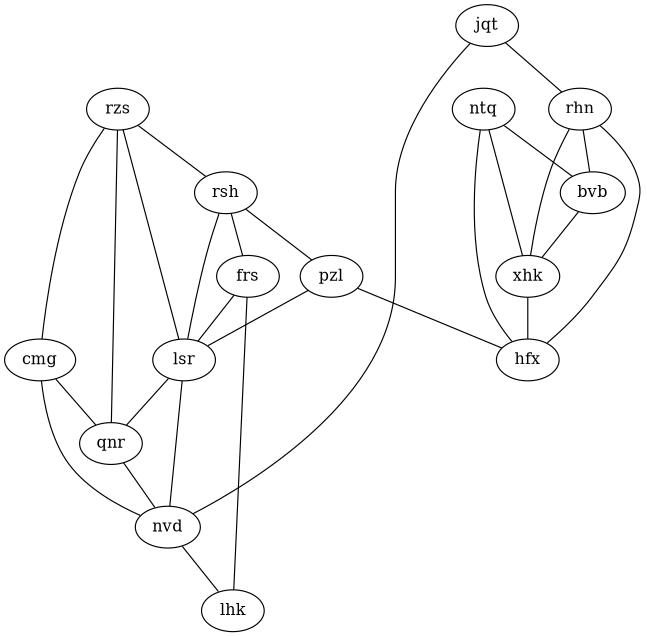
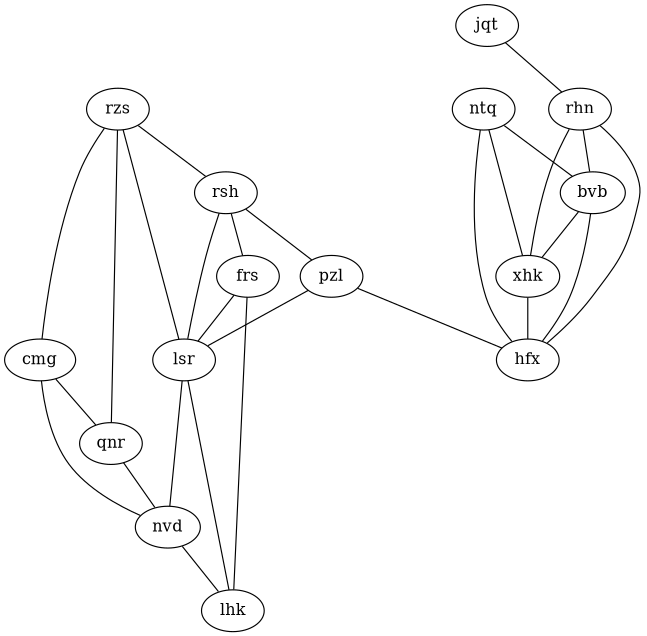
  graph {
    nvd
    lhk
    lsr
    qnr
    rzs
    cmg
    rsh
    frs
    pzl
    bvb
    hfx
    xhk
    ntq
    jqt
    rhn
    nvd -- lhk
    lsr -- nvd
-   lsr -- qnr
+   lsr -- lhk
    qnr -- nvd
    rzs -- lsr
    rzs -- qnr
    rzs -- cmg
    rzs -- rsh
    cmg -- nvd
    cmg -- qnr
    rsh -- lsr
    rsh -- frs
    rsh -- pzl
    frs -- lhk
    frs -- lsr
    pzl -- lsr
    pzl -- hfx
+   bvb -- hfx
    bvb -- xhk
    xhk -- hfx
    ntq -- bvb
    ntq -- hfx
    ntq -- xhk
-   jqt -- nvd
    jqt -- rhn
    rhn -- bvb
    rhn -- hfx
    rhn -- xhk
  }
